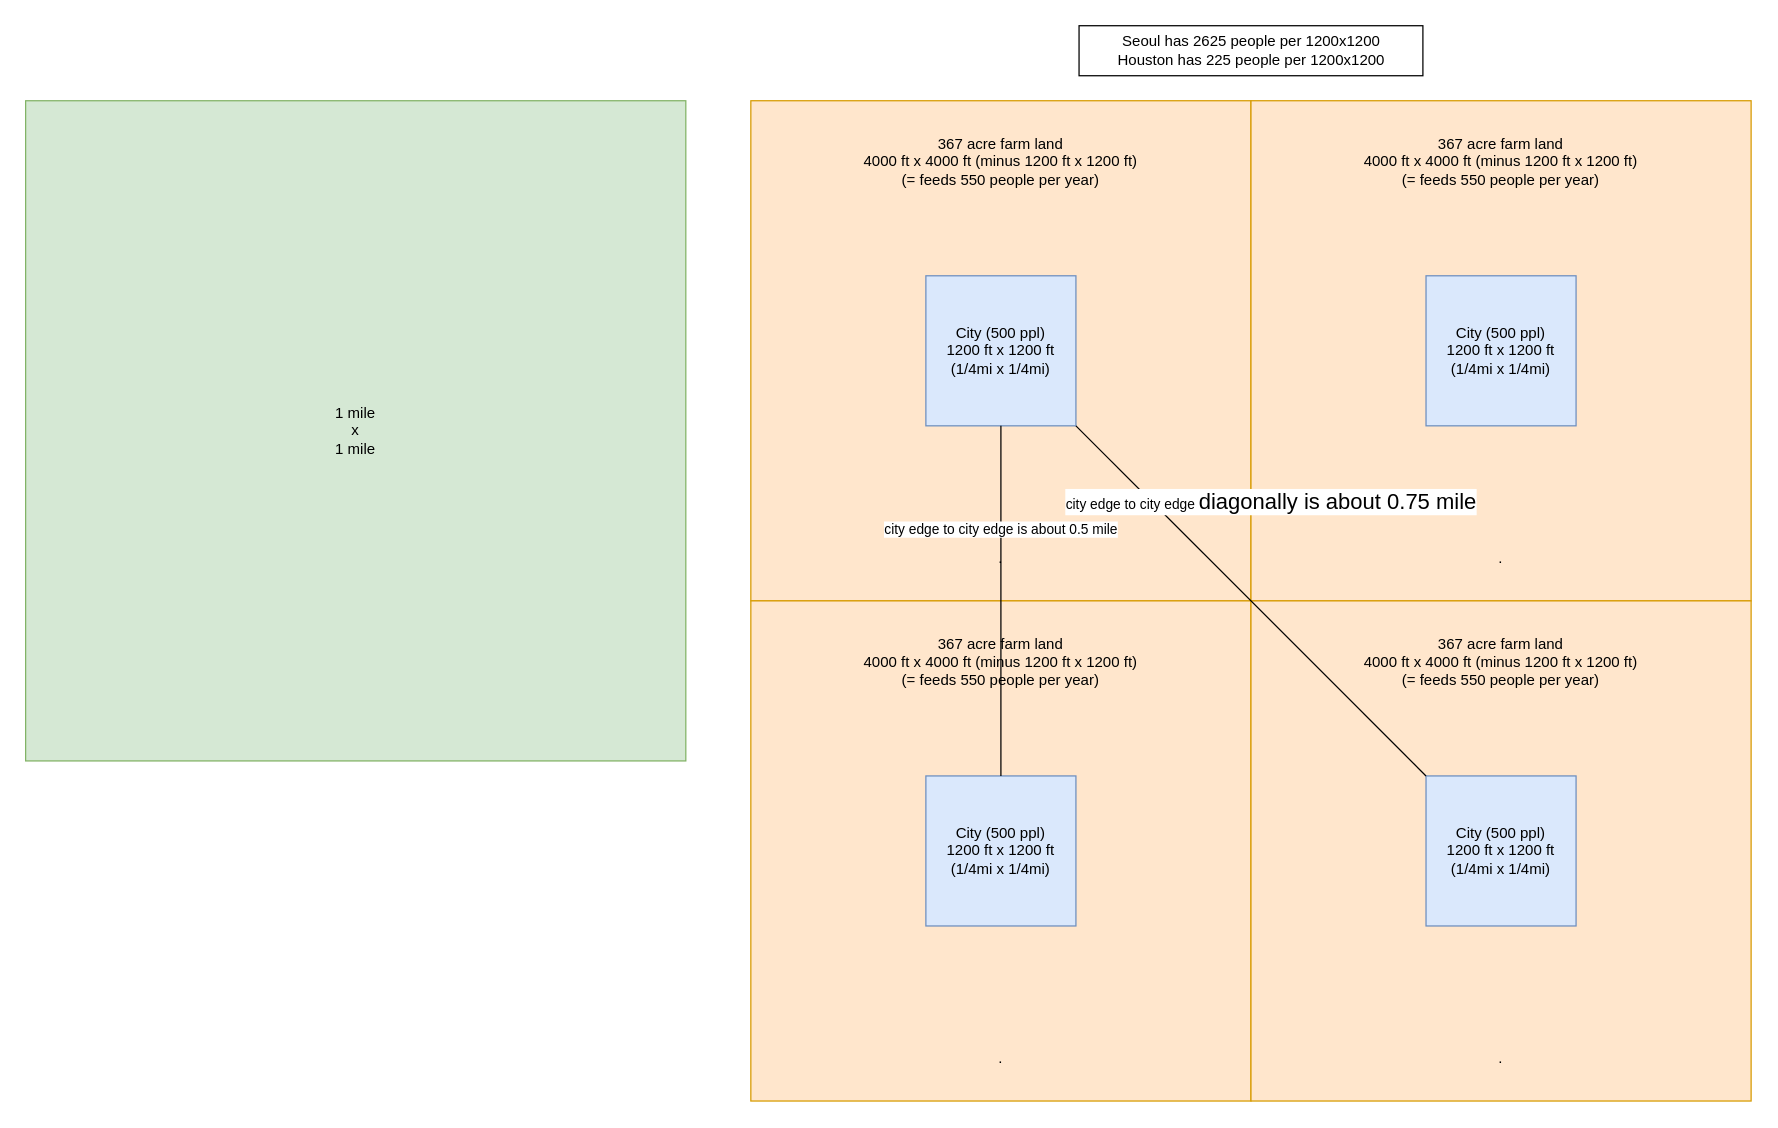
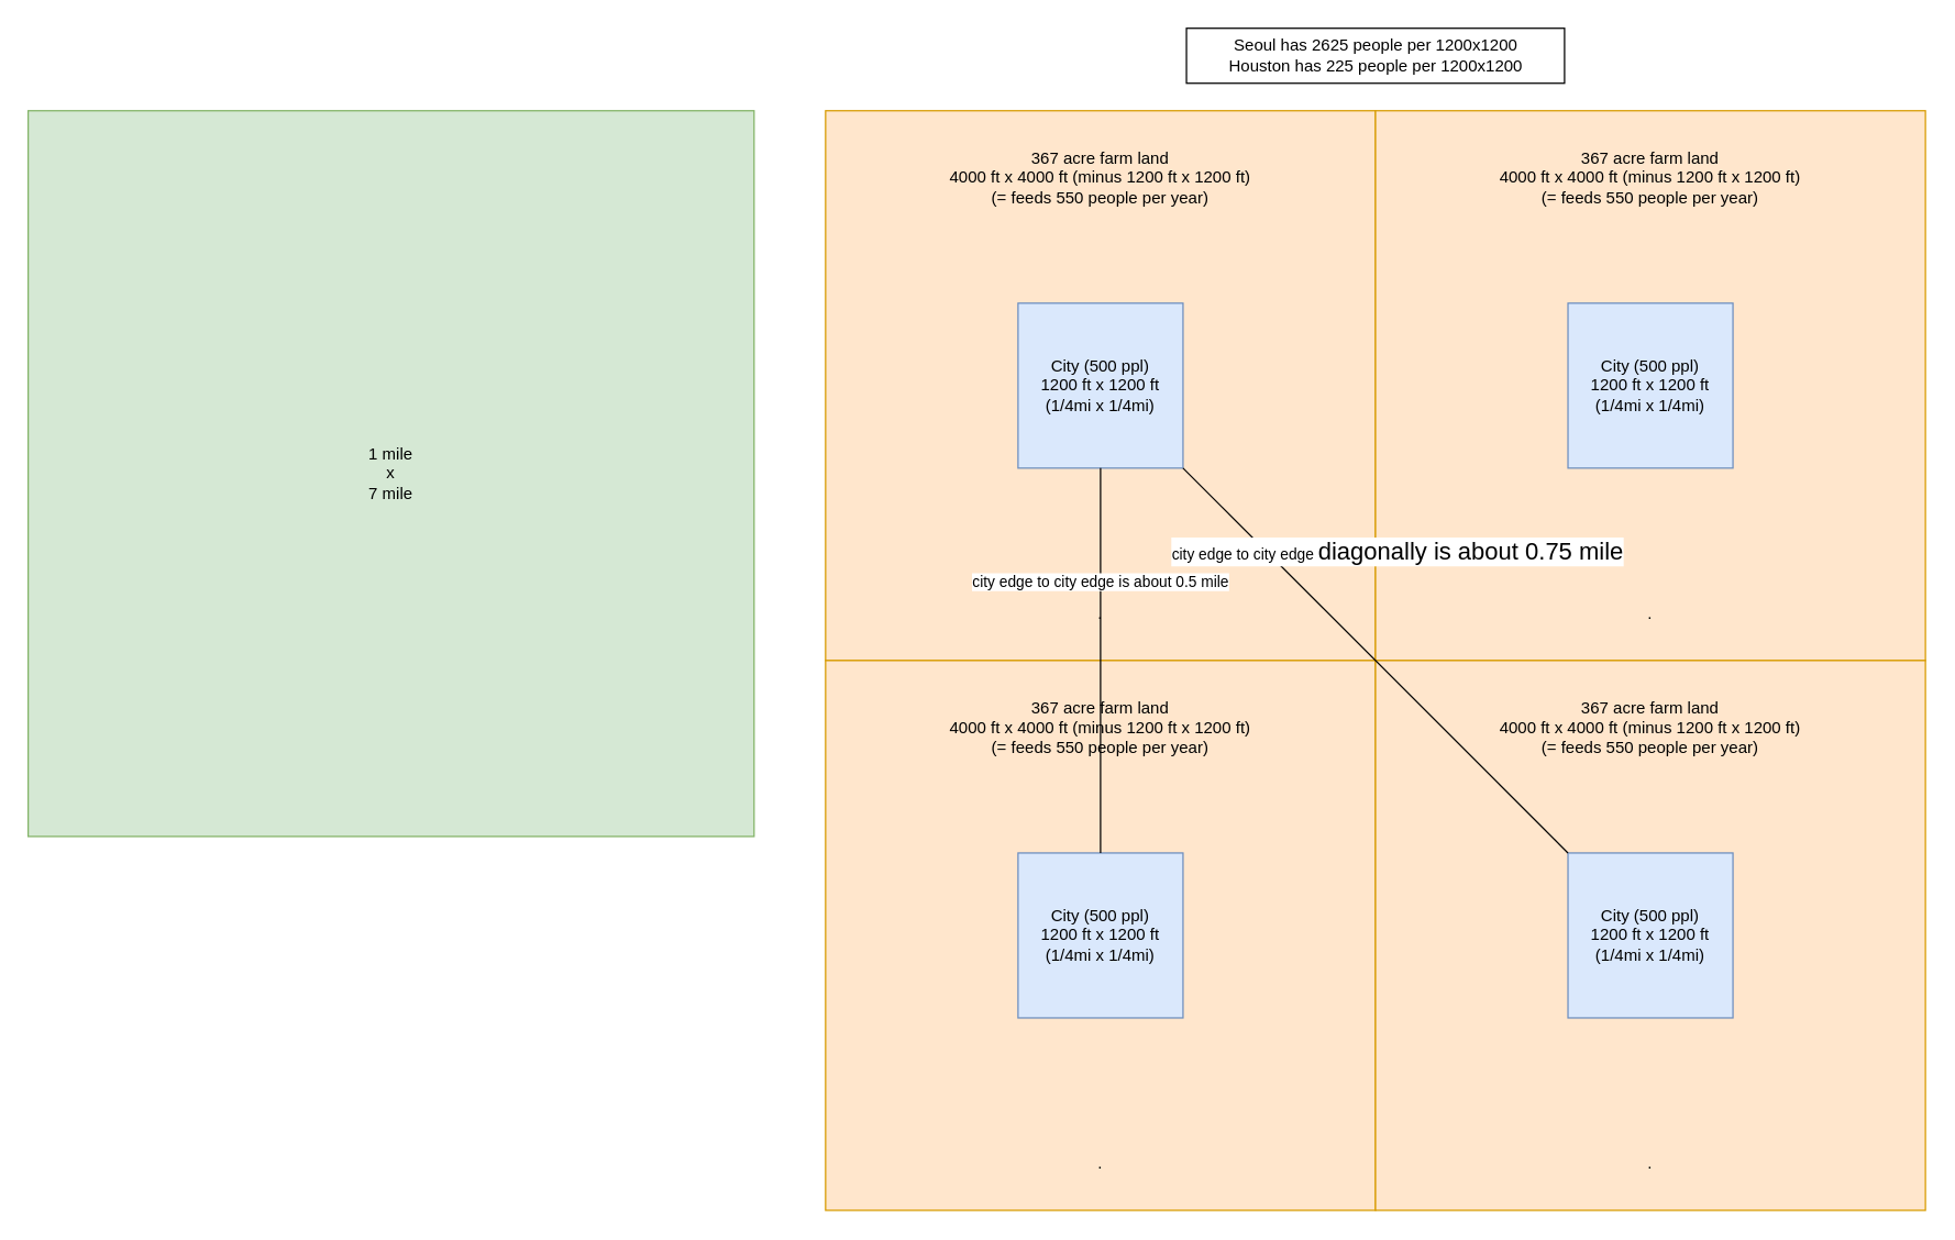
  <mxCell id="0" />
  <mxCell id="1" parent="0" />
  <mxCell id="2" value="Seoul has&amp;nbsp;2625&amp;nbsp;people per 1200x1200&lt;br&gt;Houston has 225 people per 1200x1200" style="rounded=0;whiteSpace=wrap;html=1;" vertex="1" parent="1"><mxGeometry x="862.5" y="20" width="275" height="40" as="geometry" /></mxCell>
  <mxCell id="3" value="367 acre farm land&lt;br style=&quot;border-color: var(--border-color);&quot;&gt;&lt;span style=&quot;border-color: var(--border-color);&quot;&gt;4000 ft x 4000 ft (minus 1200 ft x 1200 ft)&lt;br&gt;(= feeds 550 people per year)&lt;br&gt;&lt;br&gt;&lt;br&gt;&lt;br&gt;&lt;br&gt;&lt;br&gt;&lt;br&gt;&lt;br&gt;&lt;br&gt;&lt;br&gt;&lt;br&gt;&lt;br&gt;&lt;br&gt;&lt;br&gt;&lt;br&gt;&lt;br&gt;&lt;br&gt;&lt;br&gt;&lt;br&gt;&lt;br&gt;&lt;br&gt;.&lt;br&gt;&lt;/span&gt;" style="rounded=0;whiteSpace=wrap;html=1;fillColor=#ffe6cc;strokeColor=#d79b00;" vertex="1" parent="1"><mxGeometry x="600" y="80" width="400" height="400" as="geometry" /></mxCell>
  <mxCell id="4" value="City (500 ppl)&lt;br&gt;1200 ft x 1200 ft&lt;br&gt;(1/4mi x 1/4mi)" style="rounded=0;whiteSpace=wrap;html=1;fillColor=#dae8fc;strokeColor=#6c8ebf;" vertex="1" parent="1"><mxGeometry x="740" y="220" width="120" height="120" as="geometry" /></mxCell>
  <mxCell id="5" value="367 acre farm land&lt;br style=&quot;border-color: var(--border-color);&quot;&gt;&lt;span style=&quot;border-color: var(--border-color);&quot;&gt;4000 ft x 4000 ft (minus 1200 ft x 1200 ft)&lt;br&gt;(= feeds 550 people per year)&lt;br&gt;&lt;br&gt;&lt;br&gt;&lt;br&gt;&lt;br&gt;&lt;br&gt;&lt;br&gt;&lt;br&gt;&lt;br&gt;&lt;br&gt;&lt;br&gt;&lt;br&gt;&lt;br&gt;&lt;br&gt;&lt;br&gt;&lt;br&gt;&lt;br&gt;&lt;br&gt;&lt;br&gt;&lt;br&gt;&lt;br&gt;.&lt;br&gt;&lt;/span&gt;" style="rounded=0;whiteSpace=wrap;html=1;fillColor=#ffe6cc;strokeColor=#d79b00;" vertex="1" parent="1"><mxGeometry x="1000" y="80" width="400" height="400" as="geometry" /></mxCell>
  <mxCell id="6" value="City (500 ppl)&lt;br&gt;1200 ft x 1200 ft&lt;br&gt;(1/4mi x 1/4mi)" style="rounded=0;whiteSpace=wrap;html=1;fillColor=#dae8fc;strokeColor=#6c8ebf;" vertex="1" parent="1"><mxGeometry x="1140" y="220" width="120" height="120" as="geometry" /></mxCell>
  <mxCell id="7" value="367 acre farm land&lt;br style=&quot;border-color: var(--border-color);&quot;&gt;&lt;span style=&quot;border-color: var(--border-color);&quot;&gt;4000 ft x 4000 ft (minus 1200 ft x 1200 ft)&lt;br&gt;(= feeds 550 people per year)&lt;br&gt;&lt;br&gt;&lt;br&gt;&lt;br&gt;&lt;br&gt;&lt;br&gt;&lt;br&gt;&lt;br&gt;&lt;br&gt;&lt;br&gt;&lt;br&gt;&lt;br&gt;&lt;br&gt;&lt;br&gt;&lt;br&gt;&lt;br&gt;&lt;br&gt;&lt;br&gt;&lt;br&gt;&lt;br&gt;&lt;br&gt;.&lt;br&gt;&lt;/span&gt;" style="rounded=0;whiteSpace=wrap;html=1;fillColor=#ffe6cc;strokeColor=#d79b00;" vertex="1" parent="1"><mxGeometry x="600" y="480" width="400" height="400" as="geometry" /></mxCell>
  <mxCell id="8" value="City (500 ppl)&lt;br&gt;1200 ft x 1200 ft&lt;br&gt;(1/4mi x 1/4mi)" style="rounded=0;whiteSpace=wrap;html=1;fillColor=#dae8fc;strokeColor=#6c8ebf;" vertex="1" parent="1"><mxGeometry x="740" y="620" width="120" height="120" as="geometry" /></mxCell>
  <mxCell id="9" value="367 acre farm land&lt;br style=&quot;border-color: var(--border-color);&quot;&gt;&lt;span style=&quot;border-color: var(--border-color);&quot;&gt;4000 ft x 4000 ft (minus 1200 ft x 1200 ft)&lt;br&gt;(= feeds 550 people per year)&lt;br&gt;&lt;br&gt;&lt;br&gt;&lt;br&gt;&lt;br&gt;&lt;br&gt;&lt;br&gt;&lt;br&gt;&lt;br&gt;&lt;br&gt;&lt;br&gt;&lt;br&gt;&lt;br&gt;&lt;br&gt;&lt;br&gt;&lt;br&gt;&lt;br&gt;&lt;br&gt;&lt;br&gt;&lt;br&gt;&lt;br&gt;.&lt;br&gt;&lt;/span&gt;" style="rounded=0;whiteSpace=wrap;html=1;fillColor=#ffe6cc;strokeColor=#d79b00;" vertex="1" parent="1"><mxGeometry x="1000" y="480" width="400" height="400" as="geometry" /></mxCell>
  <mxCell id="10" value="City (500 ppl)&lt;br&gt;1200 ft x 1200 ft&lt;br&gt;(1/4mi x 1/4mi)" style="rounded=0;whiteSpace=wrap;html=1;fillColor=#dae8fc;strokeColor=#6c8ebf;" vertex="1" parent="1"><mxGeometry x="1140" y="620" width="120" height="120" as="geometry" /></mxCell>
  <mxCell id="11" value="" style="endArrow=none;html=1;rounded=0;entryX=0.5;entryY=1;entryDx=0;entryDy=0;exitX=0.5;exitY=0;exitDx=0;exitDy=0;" edge="1" parent="1" source="8" target="4"><mxGeometry width="50" height="50" relative="1" as="geometry"><mxPoint x="945" y="510" as="sourcePoint" /><mxPoint x="995" y="460" as="targetPoint" /></mxGeometry></mxCell>
  <mxCell id="12" value="city edge to city edge is about 0.5 mile" style="edgeLabel;html=1;align=center;verticalAlign=middle;resizable=0;points=[];" vertex="1" connectable="0" parent="11"><mxGeometry x="0.411" y="1" relative="1" as="geometry"><mxPoint as="offset" /></mxGeometry></mxCell>
  <mxCell id="13" value="" style="endArrow=none;html=1;rounded=0;exitX=1;exitY=1;exitDx=0;exitDy=0;entryX=0;entryY=0;entryDx=0;entryDy=0;" edge="1" parent="1" source="4" target="10"><mxGeometry width="50" height="50" relative="1" as="geometry"><mxPoint x="945" y="410" as="sourcePoint" /><mxPoint x="995" y="360" as="targetPoint" /></mxGeometry></mxCell>
  <mxCell id="14" value="city edge to city edge&amp;nbsp;&lt;span style=&quot;color: var(--text-primary); font-family: var(--brand-font); font-size: 1.1rem; text-align: start;&quot;&gt;diagonally is about 0.75 mile&lt;/span&gt;" style="edgeLabel;html=1;align=center;verticalAlign=middle;resizable=0;points=[];" vertex="1" connectable="0" parent="13"><mxGeometry x="-0.487" y="-1" relative="1" as="geometry"><mxPoint x="84" y="-12" as="offset" /></mxGeometry></mxCell>
- <mxCell id="15" value="1 mile&lt;br&gt;x&lt;br&gt;1 mile" style="rounded=0;whiteSpace=wrap;html=1;fillColor=#d5e8d4;strokeColor=#82b366;" vertex="1" parent="1"><mxGeometry x="20" y="80" width="528" height="528" as="geometry" /></mxCell>
+ <mxCell id="15" value="1 mile&lt;br&gt;x&lt;br&gt;7 mile" style="rounded=0;whiteSpace=wrap;html=1;fillColor=#d5e8d4;strokeColor=#82b366;" vertex="1" parent="1"><mxGeometry x="20" y="80" width="528" height="528" as="geometry" /></mxCell>
